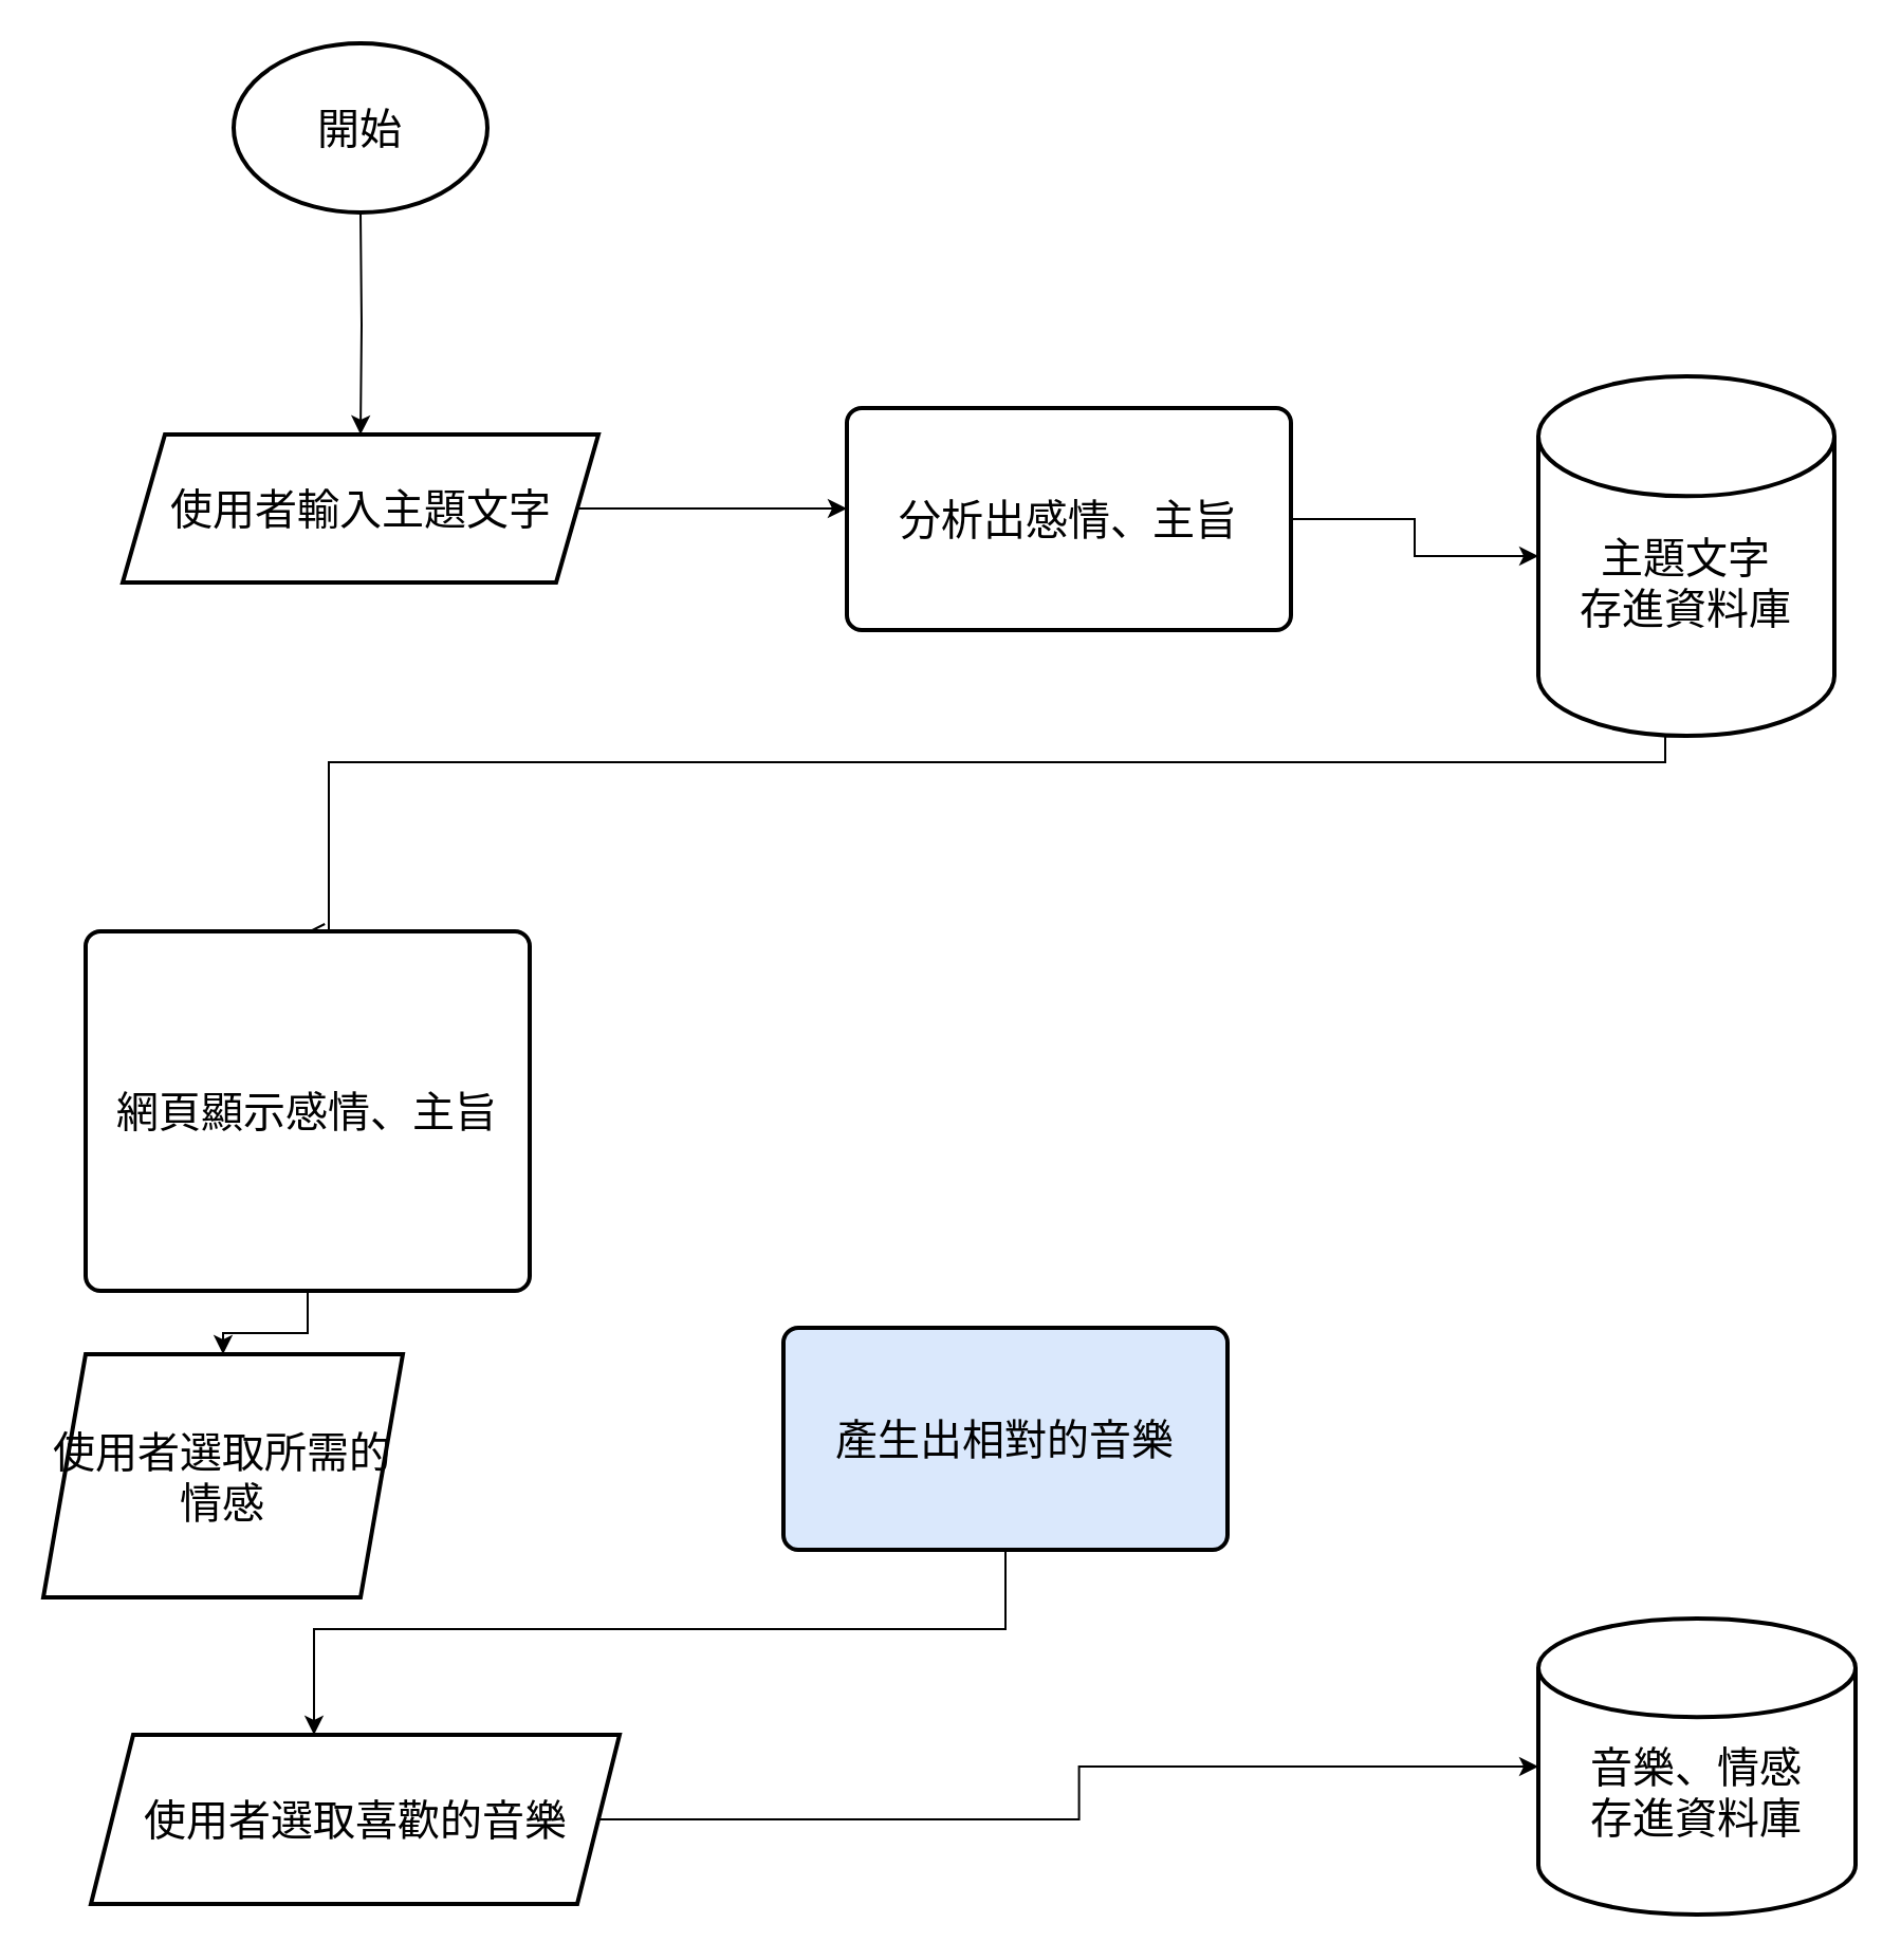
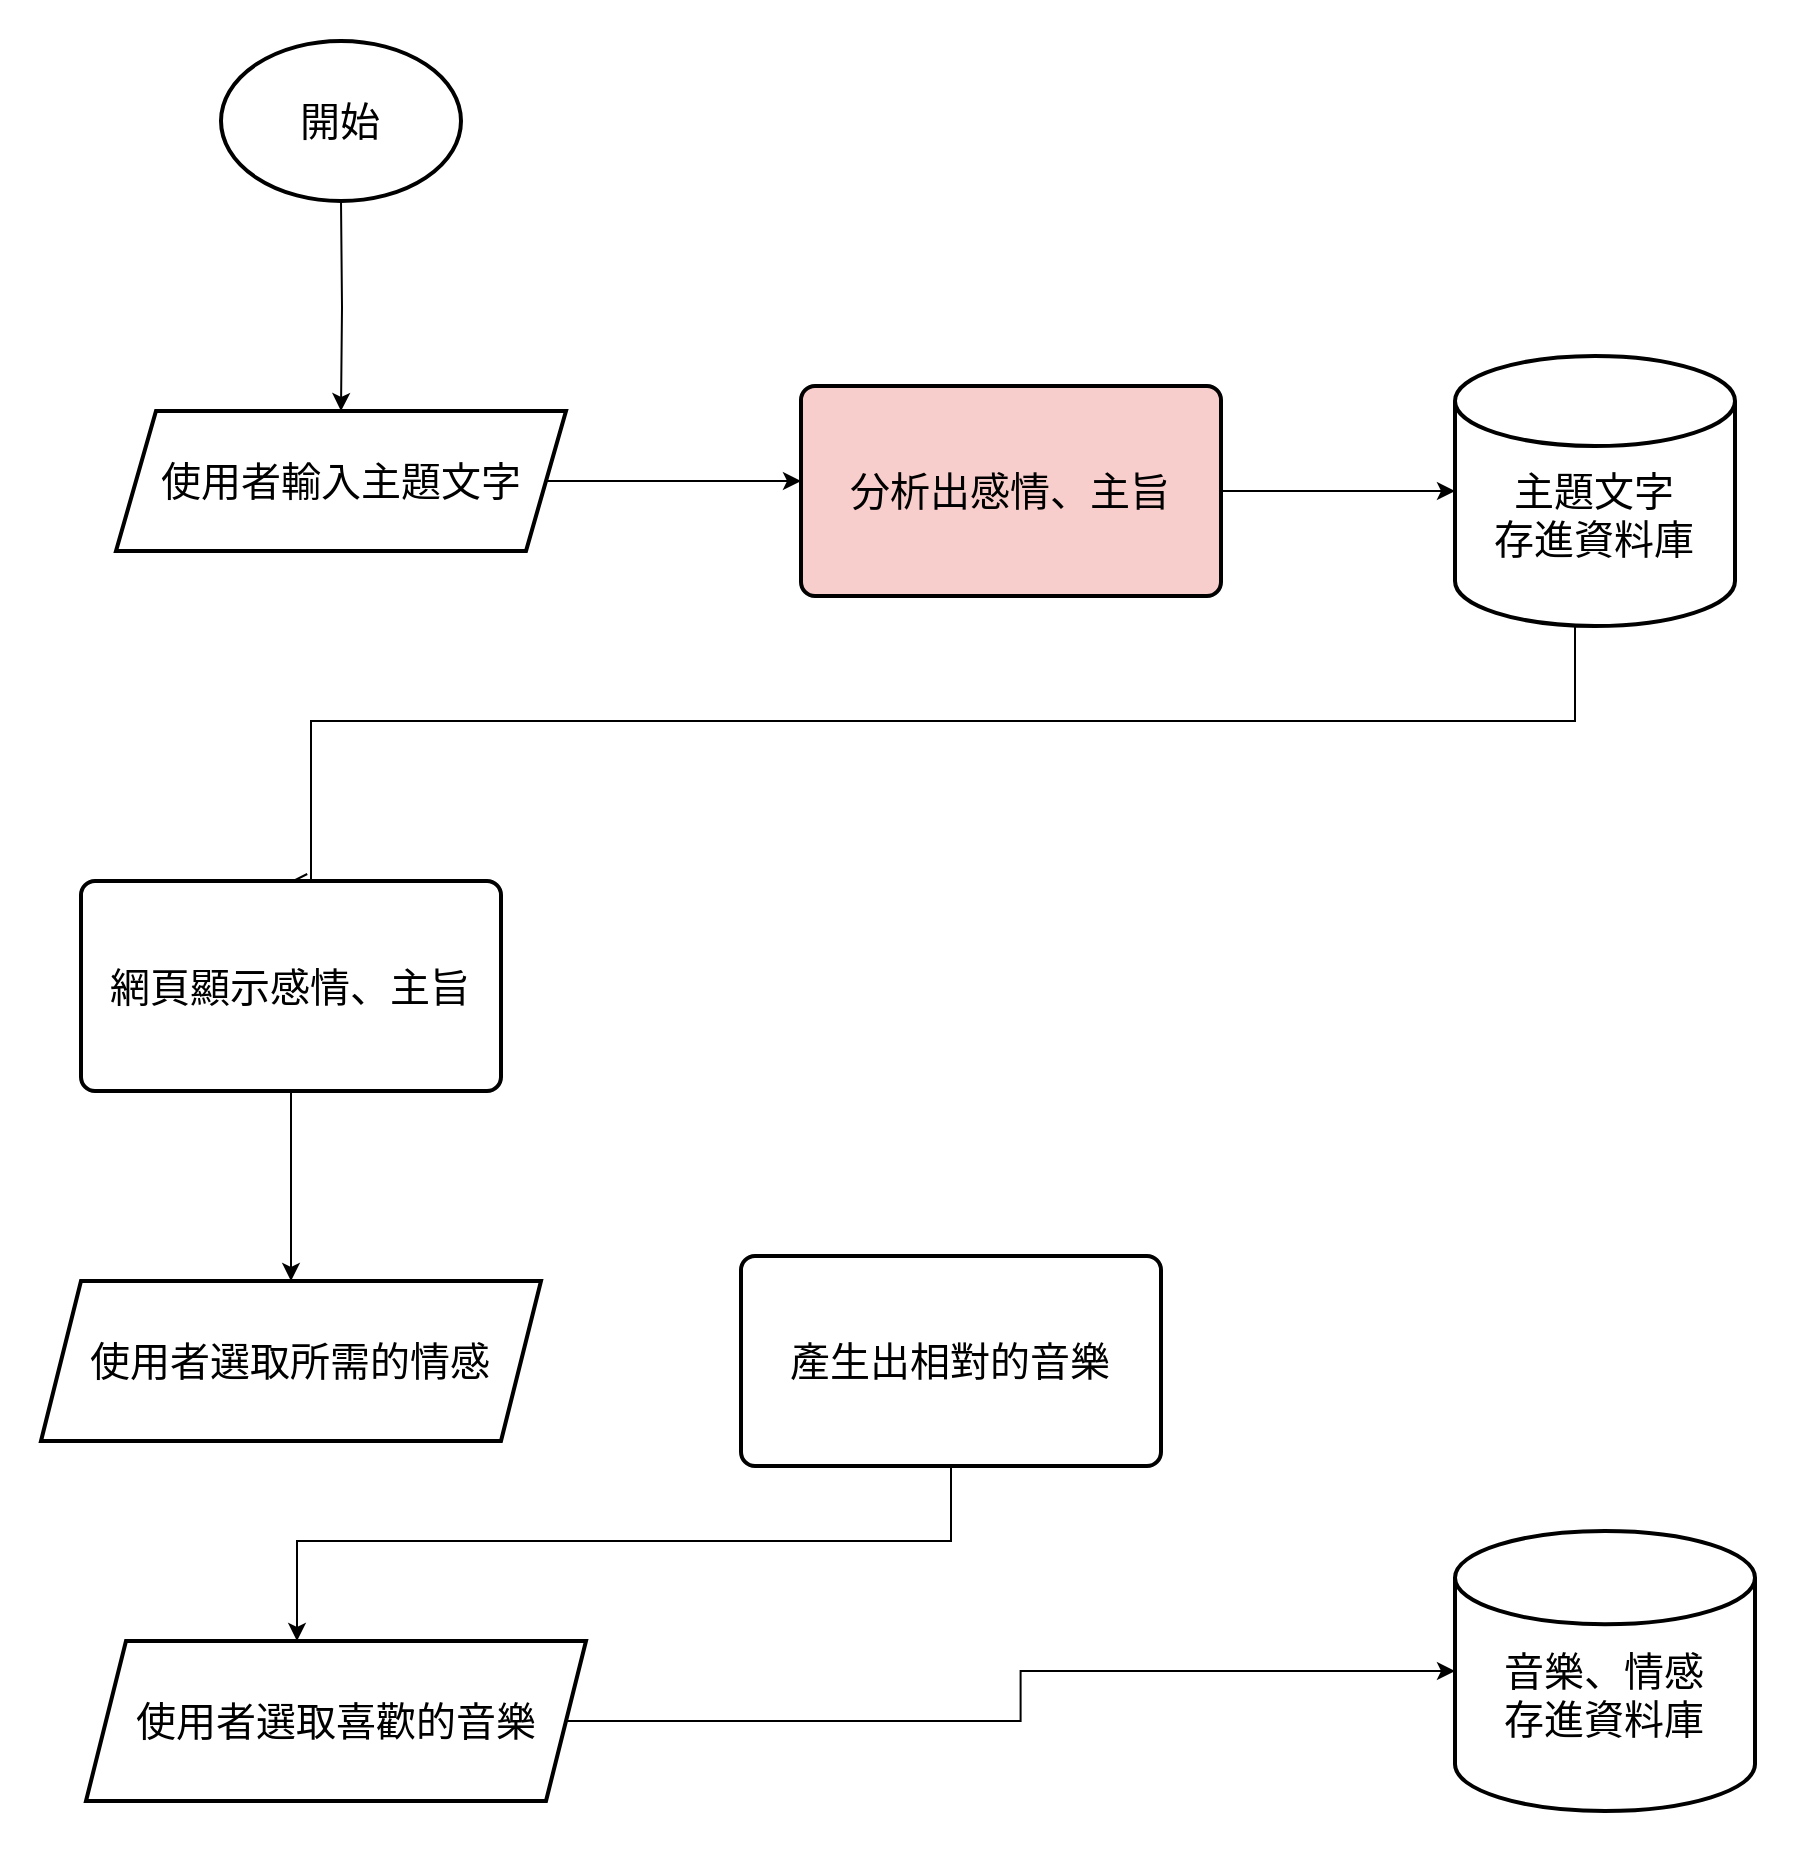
  <mxCell id="0" />
  <mxCell id="1" parent="0" />
  <mxCell id="2" value="" style="edgeStyle=orthogonalEdgeStyle;rounded=0;orthogonalLoop=1;jettySize=auto;html=1;" parent="1" target="4" edge="1"><mxGeometry relative="1" as="geometry"><mxPoint x="170" y="100" as="sourcePoint" /></mxGeometry></mxCell>
  <mxCell id="3" value="" style="edgeStyle=orthogonalEdgeStyle;rounded=0;orthogonalLoop=1;jettySize=auto;html=1;" parent="1" source="4" edge="1"><mxGeometry relative="1" as="geometry"><mxPoint x="400" y="240" as="targetPoint" /></mxGeometry></mxCell>
  <mxCell id="4" value="&lt;font style=&quot;font-size: 20px;&quot;&gt;使用者輸入主題文字&lt;/font&gt;" style="shape=parallelogram;perimeter=parallelogramPerimeter;whiteSpace=wrap;html=1;fixedSize=1;strokeWidth=2;" parent="1" vertex="1"><mxGeometry x="57.5" y="205" width="225" height="70" as="geometry" /></mxCell>
  <mxCell id="5" value="" style="edgeStyle=orthogonalEdgeStyle;rounded=0;orthogonalLoop=1;jettySize=auto;html=1;" edge="1" parent="1" source="6" target="9"><mxGeometry relative="1" as="geometry" /></mxCell>
- <mxCell id="6" value="&lt;font style=&quot;font-size: 20px;&quot;&gt;分析出感情、主旨&lt;br&gt;&lt;/font&gt;" style="rounded=1;whiteSpace=wrap;html=1;absoluteArcSize=1;arcSize=14;strokeWidth=2;" parent="1" vertex="1"><mxGeometry x="400" y="192.5" width="210" height="105" as="geometry" /></mxCell>
+ <mxCell id="6" value="&lt;font style=&quot;font-size: 20px;&quot;&gt;分析出感情、主旨&lt;br&gt;&lt;/font&gt;" style="rounded=1;whiteSpace=wrap;html=1;absoluteArcSize=1;arcSize=14;strokeWidth=2;fillColor=#f8cecc;" parent="1" vertex="1"><mxGeometry x="400" y="192.5" width="210" height="105" as="geometry" /></mxCell>
  <mxCell id="7" value="&lt;font style=&quot;font-size: 20px;&quot;&gt;開始&lt;/font&gt;" style="strokeWidth=2;html=1;shape=mxgraph.flowchart.start_1;whiteSpace=wrap;" parent="1" vertex="1"><mxGeometry x="110" y="20" width="120" height="80" as="geometry" /></mxCell>
  <mxCell id="8" style="edgeStyle=orthogonalEdgeStyle;rounded=0;orthogonalLoop=1;jettySize=auto;html=1;entryX=0.5;entryY=0;entryDx=0;entryDy=0;endArrow=open;" edge="1" parent="1" source="9" target="11"><mxGeometry relative="1" as="geometry"><Array as="points"><mxPoint x="787" y="360" /><mxPoint x="155" y="360" /><mxPoint x="155" y="440" /></Array></mxGeometry></mxCell>
- <mxCell id="9" value="&lt;font style=&quot;font-size: 20px;&quot;&gt;&lt;br&gt;主題文字&lt;br&gt;存進資料庫&lt;/font&gt;" style="strokeWidth=2;html=1;shape=mxgraph.flowchart.database;whiteSpace=wrap;" vertex="1" parent="1"><mxGeometry x="727" y="177.5" width="140" height="170" as="geometry" /></mxCell>
+ <mxCell id="9" value="&lt;font style=&quot;font-size: 20px;&quot;&gt;&lt;br&gt;主題文字&lt;br&gt;存進資料庫&lt;/font&gt;" style="strokeWidth=2;html=1;shape=mxgraph.flowchart.database;whiteSpace=wrap;" vertex="1" parent="1"><mxGeometry x="727" y="177.5" width="140" height="135" as="geometry" /></mxCell>
  <mxCell id="10" value="" style="edgeStyle=orthogonalEdgeStyle;rounded=0;orthogonalLoop=1;jettySize=auto;html=1;" edge="1" parent="1" source="11" target="12"><mxGeometry relative="1" as="geometry" /></mxCell>
- <mxCell id="11" value="&lt;font style=&quot;font-size: 20px;&quot;&gt;網頁顯示感情、主旨&lt;br&gt;&lt;/font&gt;" style="rounded=1;whiteSpace=wrap;html=1;absoluteArcSize=1;arcSize=14;strokeWidth=2;" vertex="1" parent="1"><mxGeometry x="40" y="440" width="210" height="170" as="geometry" /></mxCell>
- <mxCell id="12" value="&lt;font style=&quot;font-size: 20px;&quot;&gt;使用者選取所需的情感&lt;/font&gt;" style="shape=parallelogram;perimeter=parallelogramPerimeter;whiteSpace=wrap;html=1;fixedSize=1;strokeWidth=2;" vertex="1" parent="1"><mxGeometry x="20" y="640" width="170" height="115" as="geometry" /></mxCell>
+ <mxCell id="11" value="&lt;font style=&quot;font-size: 20px;&quot;&gt;網頁顯示感情、主旨&lt;br&gt;&lt;/font&gt;" style="rounded=1;whiteSpace=wrap;html=1;absoluteArcSize=1;arcSize=14;strokeWidth=2;" vertex="1" parent="1"><mxGeometry x="40" y="440" width="210" height="105" as="geometry" /></mxCell>
+ <mxCell id="12" value="&lt;font style=&quot;font-size: 20px;&quot;&gt;使用者選取所需的情感&lt;/font&gt;" style="shape=parallelogram;perimeter=parallelogramPerimeter;whiteSpace=wrap;html=1;fixedSize=1;strokeWidth=2;" vertex="1" parent="1"><mxGeometry x="20" y="640" width="250" height="80" as="geometry" /></mxCell>
  <mxCell id="13" style="edgeStyle=orthogonalEdgeStyle;rounded=0;orthogonalLoop=1;jettySize=auto;html=1;" edge="1" parent="1" source="14" target="16"><mxGeometry relative="1" as="geometry"><Array as="points"><mxPoint x="475" y="770" /><mxPoint x="148" y="770" /></Array></mxGeometry></mxCell>
- <mxCell id="14" value="&lt;font style=&quot;font-size: 20px;&quot;&gt;產生出相對的音樂&lt;br&gt;&lt;/font&gt;" style="rounded=1;whiteSpace=wrap;html=1;absoluteArcSize=1;arcSize=14;strokeWidth=2;fillColor=#dae8fc;" vertex="1" parent="1"><mxGeometry x="370" y="627.5" width="210" height="105" as="geometry" /></mxCell>
+ <mxCell id="14" value="&lt;font style=&quot;font-size: 20px;&quot;&gt;產生出相對的音樂&lt;br&gt;&lt;/font&gt;" style="rounded=1;whiteSpace=wrap;html=1;absoluteArcSize=1;arcSize=14;strokeWidth=2;" vertex="1" parent="1"><mxGeometry x="370" y="627.5" width="210" height="105" as="geometry" /></mxCell>
  <mxCell id="15" style="edgeStyle=orthogonalEdgeStyle;rounded=0;orthogonalLoop=1;jettySize=auto;html=1;entryX=0;entryY=0.5;entryDx=0;entryDy=0;entryPerimeter=0;" edge="1" parent="1" source="16" target="17"><mxGeometry relative="1" as="geometry" /></mxCell>
  <mxCell id="16" value="&lt;font style=&quot;font-size: 20px;&quot;&gt;使用者選取喜歡的音樂&lt;/font&gt;" style="shape=parallelogram;perimeter=parallelogramPerimeter;whiteSpace=wrap;html=1;fixedSize=1;strokeWidth=2;" vertex="1" parent="1"><mxGeometry x="42.5" y="820" width="250" height="80" as="geometry" /></mxCell>
  <mxCell id="17" value="&lt;font style=&quot;font-size: 20px;&quot;&gt;&lt;br&gt;音樂、情感&lt;br&gt;存進資料庫&lt;/font&gt;" style="strokeWidth=2;html=1;shape=mxgraph.flowchart.database;whiteSpace=wrap;" vertex="1" parent="1"><mxGeometry x="727" y="765" width="150" height="140" as="geometry" /></mxCell>
